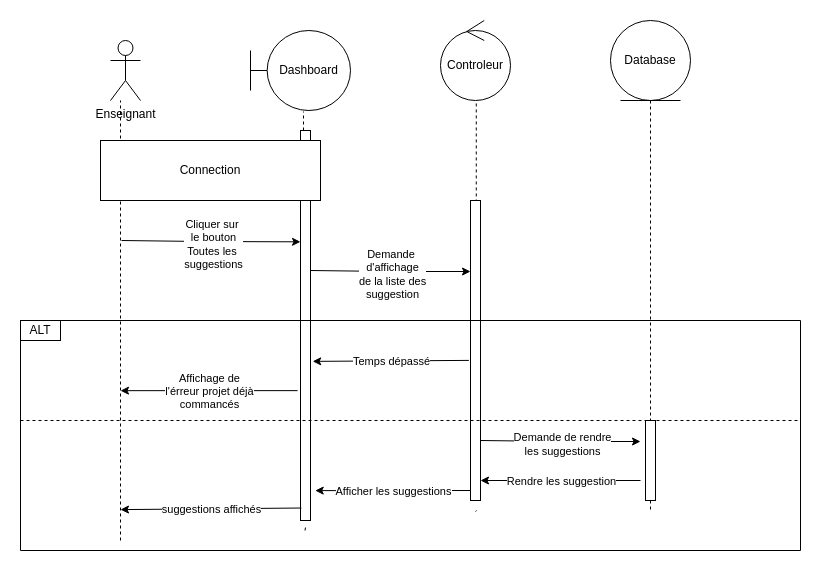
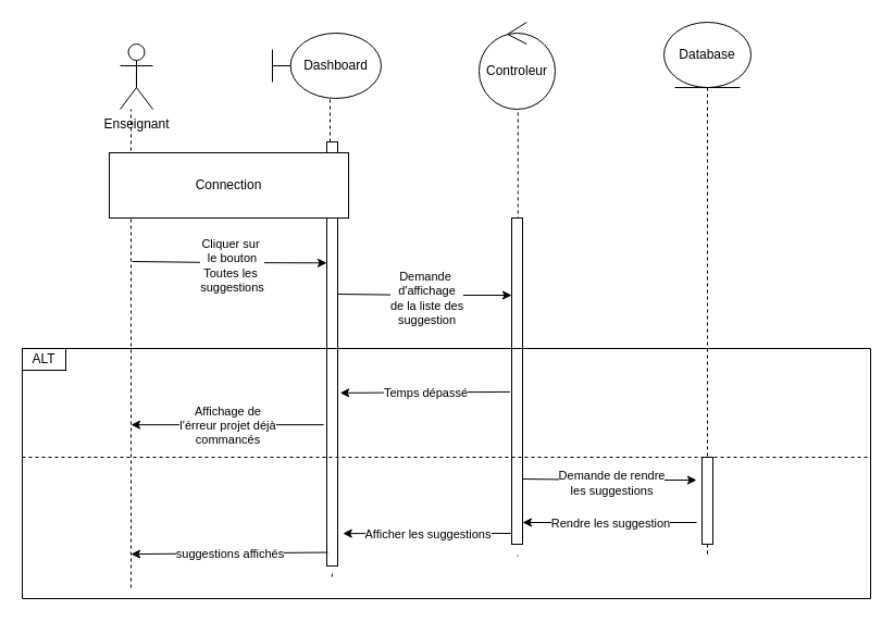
  <mxCell id="0" />
  <mxCell id="1" parent="0" />
- <mxCell id="2" value="Dashboard" style="shape=umlBoundary;whiteSpace=wrap;html=1;" parent="1" vertex="1"><mxGeometry x="250" y="30" width="100" height="80" as="geometry" /></mxCell>
- <mxCell id="3" value="Database" style="ellipse;shape=umlEntity;whiteSpace=wrap;html=1;" parent="1" vertex="1"><mxGeometry x="610" y="20" width="80" height="80" as="geometry" /></mxCell>
+ <mxCell id="2" value="Dashboard" style="shape=umlBoundary;whiteSpace=wrap;html=1;" parent="1" vertex="1"><mxGeometry x="250" y="30" width="100" height="60" as="geometry" /></mxCell>
+ <mxCell id="3" value="Database" style="ellipse;shape=umlEntity;whiteSpace=wrap;html=1;" parent="1" vertex="1"><mxGeometry x="610" y="20" width="80" height="60" as="geometry" /></mxCell>
  <mxCell id="4" value="Controleur" style="ellipse;shape=umlControl;whiteSpace=wrap;html=1;" parent="1" vertex="1"><mxGeometry x="440" y="20" width="70" height="80" as="geometry" /></mxCell>
  <mxCell id="5" value="Enseignant" style="shape=umlActor;verticalLabelPosition=bottom;verticalAlign=top;html=1;" parent="1" vertex="1"><mxGeometry x="110" y="40" width="30" height="60" as="geometry" /></mxCell>
  <mxCell id="6" value="" style="endArrow=none;dashed=1;html=1;rounded=0;exitX=0.511;exitY=1.037;exitDx=0;exitDy=0;exitPerimeter=0;startArrow=none;" parent="1" source="11" edge="1"><mxGeometry width="50" height="50" relative="1" as="geometry"><mxPoint x="319.4" y="123.44" as="sourcePoint" /><mxPoint x="476" y="510" as="targetPoint" /></mxGeometry></mxCell>
  <mxCell id="7" value="" style="endArrow=none;dashed=1;html=1;rounded=0;exitX=0.5;exitY=1;exitDx=0;exitDy=0;startArrow=none;" parent="1" source="31" edge="1"><mxGeometry width="50" height="50" relative="1" as="geometry"><mxPoint x="329.4" y="133.44" as="sourcePoint" /><mxPoint x="650" y="510" as="targetPoint" /></mxGeometry></mxCell>
  <mxCell id="8" value="" style="endArrow=none;dashed=1;html=1;rounded=0;" parent="1" edge="1"><mxGeometry width="50" height="50" relative="1" as="geometry"><mxPoint x="120" y="540" as="sourcePoint" /><mxPoint x="120" y="100" as="targetPoint" /></mxGeometry></mxCell>
  <mxCell id="9" value="" style="endArrow=classic;html=1;rounded=0;entryX=-0.05;entryY=0.571;entryDx=0;entryDy=0;entryPerimeter=0;" parent="1" edge="1"><mxGeometry relative="1" as="geometry"><mxPoint x="121" y="240" as="sourcePoint" /><mxPoint x="300" y="241.33" as="targetPoint" /><Array as="points"><mxPoint x="201" y="241" /></Array></mxGeometry></mxCell>
  <mxCell id="10" value="Cliquer sur&amp;nbsp;&lt;br&gt;le bouton&lt;br&gt;Toutes les&amp;nbsp;&lt;br&gt;suggestions" style="edgeLabel;html=1;align=center;verticalAlign=middle;resizable=0;points=[];" parent="9" vertex="1" connectable="0"><mxGeometry x="0.028" y="-2" relative="1" as="geometry"><mxPoint as="offset" /></mxGeometry></mxCell>
  <mxCell id="11" value="" style="html=1;points=[];perimeter=orthogonalPerimeter;" parent="1" vertex="1"><mxGeometry x="470" y="200" width="10" height="300" as="geometry" /></mxCell>
  <mxCell id="12" value="" style="endArrow=none;dashed=1;html=1;rounded=0;exitX=0.511;exitY=1.037;exitDx=0;exitDy=0;exitPerimeter=0;" parent="1" source="4" target="11" edge="1"><mxGeometry width="50" height="50" relative="1" as="geometry"><mxPoint x="475.77" y="102.96" as="sourcePoint" /><mxPoint x="476" y="510" as="targetPoint" /></mxGeometry></mxCell>
  <mxCell id="13" value="" style="endArrow=none;dashed=1;html=1;rounded=0;entryX=0.53;entryY=1.013;entryDx=0;entryDy=0;entryPerimeter=0;startArrow=none;" parent="1" source="14" target="2" edge="1"><mxGeometry width="50" height="50" relative="1" as="geometry"><mxPoint x="304.5" y="530" as="sourcePoint" /><mxPoint x="304.5" y="120" as="targetPoint" /></mxGeometry></mxCell>
  <mxCell id="14" value="" style="html=1;points=[];perimeter=orthogonalPerimeter;" parent="1" vertex="1"><mxGeometry x="300" y="130" width="10" height="390" as="geometry" /></mxCell>
  <mxCell id="15" value="" style="endArrow=none;dashed=1;html=1;rounded=0;entryX=0.53;entryY=1.013;entryDx=0;entryDy=0;entryPerimeter=0;" parent="1" target="14" edge="1"><mxGeometry width="50" height="50" relative="1" as="geometry"><mxPoint x="304.5" y="530" as="sourcePoint" /><mxPoint x="303" y="111.04" as="targetPoint" /></mxGeometry></mxCell>
  <mxCell id="16" value="Connection" style="rounded=0;whiteSpace=wrap;html=1;" parent="1" vertex="1"><mxGeometry x="100" y="140" width="220" height="60" as="geometry" /></mxCell>
  <mxCell id="17" value="" style="endArrow=classic;html=1;rounded=0;" edge="1" parent="1"><mxGeometry relative="1" as="geometry"><mxPoint x="310" y="270" as="sourcePoint" /><mxPoint x="470" y="271" as="targetPoint" /><Array as="points"><mxPoint x="390" y="271" /></Array></mxGeometry></mxCell>
  <mxCell id="18" value="Demande&amp;nbsp;&lt;br&gt;d'affichage&lt;br&gt;de la liste des&lt;br&gt;suggestion" style="edgeLabel;html=1;align=center;verticalAlign=middle;resizable=0;points=[];" vertex="1" connectable="0" parent="17"><mxGeometry x="0.028" y="-2" relative="1" as="geometry"><mxPoint as="offset" /></mxGeometry></mxCell>
  <mxCell id="19" value="" style="endArrow=none;html=1;rounded=0;" edge="1" parent="1"><mxGeometry width="50" height="50" relative="1" as="geometry"><mxPoint x="20" y="320" as="sourcePoint" /><mxPoint x="800" y="320" as="targetPoint" /></mxGeometry></mxCell>
  <mxCell id="20" value="" style="endArrow=none;html=1;rounded=0;" edge="1" parent="1"><mxGeometry width="50" height="50" relative="1" as="geometry"><mxPoint x="20" y="550" as="sourcePoint" /><mxPoint x="20" y="320" as="targetPoint" /></mxGeometry></mxCell>
  <mxCell id="21" value="" style="endArrow=none;html=1;rounded=0;" edge="1" parent="1"><mxGeometry width="50" height="50" relative="1" as="geometry"><mxPoint x="20" y="550" as="sourcePoint" /><mxPoint x="800" y="550" as="targetPoint" /></mxGeometry></mxCell>
  <mxCell id="22" value="" style="endArrow=none;html=1;rounded=0;" edge="1" parent="1"><mxGeometry width="50" height="50" relative="1" as="geometry"><mxPoint x="800" y="550" as="sourcePoint" /><mxPoint x="800" y="320" as="targetPoint" /></mxGeometry></mxCell>
  <mxCell id="23" value="" style="endArrow=none;dashed=1;html=1;rounded=0;" edge="1" parent="1"><mxGeometry width="50" height="50" relative="1" as="geometry"><mxPoint x="20" y="420" as="sourcePoint" /><mxPoint x="800" y="420" as="targetPoint" /></mxGeometry></mxCell>
  <mxCell id="24" value="ALT" style="rounded=0;whiteSpace=wrap;html=1;" vertex="1" parent="1"><mxGeometry x="20" y="320" width="40" height="20" as="geometry" /></mxCell>
  <mxCell id="25" value="" style="endArrow=classic;html=1;rounded=0;exitX=-0.159;exitY=0.533;exitDx=0;exitDy=0;exitPerimeter=0;entryX=1.218;entryY=0.592;entryDx=0;entryDy=0;entryPerimeter=0;" edge="1" parent="1" source="11" target="14"><mxGeometry relative="1" as="geometry"><mxPoint x="270" y="360" as="sourcePoint" /><mxPoint x="370" y="360" as="targetPoint" /><Array as="points" /></mxGeometry></mxCell>
  <mxCell id="26" value="Temps dépassé" style="edgeLabel;resizable=0;html=1;align=center;verticalAlign=middle;" connectable="0" vertex="1" parent="25"><mxGeometry relative="1" as="geometry" /></mxCell>
  <mxCell id="27" value="" style="endArrow=classic;html=1;rounded=0;exitX=-0.288;exitY=0.667;exitDx=0;exitDy=0;exitPerimeter=0;entryX=1.312;entryY=0.742;entryDx=0;entryDy=0;entryPerimeter=0;" edge="1" parent="1" source="14"><mxGeometry relative="1" as="geometry"><mxPoint x="273.41" y="390" as="sourcePoint" /><mxPoint x="120" y="390.17" as="targetPoint" /><Array as="points" /></mxGeometry></mxCell>
  <mxCell id="28" value="Affichage de&lt;br&gt;l'érreur projet déjà&lt;br&gt;commancés" style="edgeLabel;resizable=0;html=1;align=center;verticalAlign=middle;" connectable="0" vertex="1" parent="27"><mxGeometry relative="1" as="geometry" /></mxCell>
  <mxCell id="29" value="" style="endArrow=classic;html=1;rounded=0;" edge="1" parent="1"><mxGeometry relative="1" as="geometry"><mxPoint x="480" y="440" as="sourcePoint" /><mxPoint x="640" y="441" as="targetPoint" /><Array as="points"><mxPoint x="560" y="441" /></Array></mxGeometry></mxCell>
  <mxCell id="30" value="Demande de rendre&lt;br&gt;les suggestions" style="edgeLabel;html=1;align=center;verticalAlign=middle;resizable=0;points=[];" vertex="1" connectable="0" parent="29"><mxGeometry x="0.028" y="-2" relative="1" as="geometry"><mxPoint as="offset" /></mxGeometry></mxCell>
  <mxCell id="31" value="" style="html=1;points=[];perimeter=orthogonalPerimeter;" vertex="1" parent="1"><mxGeometry x="645" y="420" width="10" height="80" as="geometry" /></mxCell>
  <mxCell id="32" value="" style="endArrow=none;dashed=1;html=1;rounded=0;exitX=0.5;exitY=1;exitDx=0;exitDy=0;" edge="1" parent="1" source="3" target="31"><mxGeometry width="50" height="50" relative="1" as="geometry"><mxPoint x="650" y="100" as="sourcePoint" /><mxPoint x="650" y="510" as="targetPoint" /></mxGeometry></mxCell>
  <mxCell id="33" value="" style="endArrow=classic;html=1;rounded=0;" edge="1" parent="1"><mxGeometry relative="1" as="geometry"><mxPoint x="640" y="480" as="sourcePoint" /><mxPoint x="480" y="480" as="targetPoint" /><Array as="points" /></mxGeometry></mxCell>
  <mxCell id="34" value="Rendre les suggestion" style="edgeLabel;resizable=0;html=1;align=center;verticalAlign=middle;" connectable="0" vertex="1" parent="33"><mxGeometry relative="1" as="geometry" /></mxCell>
  <mxCell id="35" value="" style="endArrow=classic;html=1;rounded=0;exitX=-0.159;exitY=0.533;exitDx=0;exitDy=0;exitPerimeter=0;entryX=1.312;entryY=0.742;entryDx=0;entryDy=0;entryPerimeter=0;" edge="1" parent="1"><mxGeometry relative="1" as="geometry"><mxPoint x="470" y="490" as="sourcePoint" /><mxPoint x="314.71" y="490.12" as="targetPoint" /><Array as="points" /></mxGeometry></mxCell>
  <mxCell id="36" value="Afficher les suggestions" style="edgeLabel;resizable=0;html=1;align=center;verticalAlign=middle;" connectable="0" vertex="1" parent="35"><mxGeometry relative="1" as="geometry" /></mxCell>
  <mxCell id="37" value="" style="endArrow=classic;html=1;rounded=0;exitX=0.088;exitY=0.968;exitDx=0;exitDy=0;exitPerimeter=0;entryX=1.312;entryY=0.742;entryDx=0;entryDy=0;entryPerimeter=0;" edge="1" parent="1" source="14"><mxGeometry relative="1" as="geometry"><mxPoint x="275.29" y="509" as="sourcePoint" /><mxPoint x="120" y="509.12" as="targetPoint" /><Array as="points" /></mxGeometry></mxCell>
  <mxCell id="38" value="suggestions affichés" style="edgeLabel;resizable=0;html=1;align=center;verticalAlign=middle;" connectable="0" vertex="1" parent="37"><mxGeometry relative="1" as="geometry" /></mxCell>
